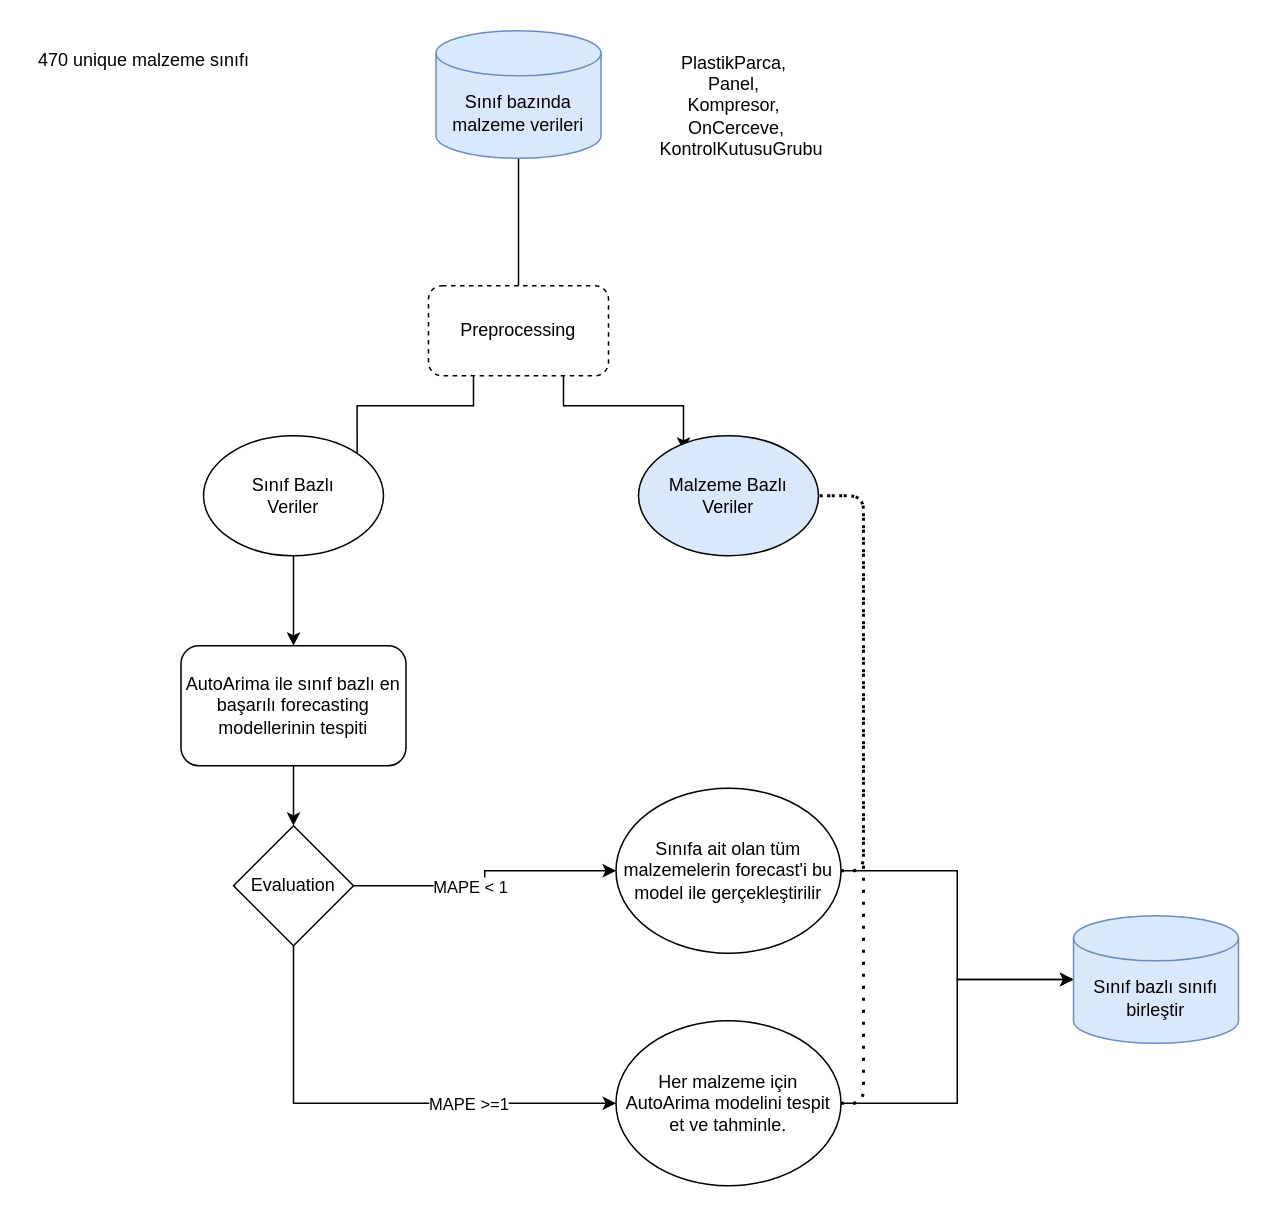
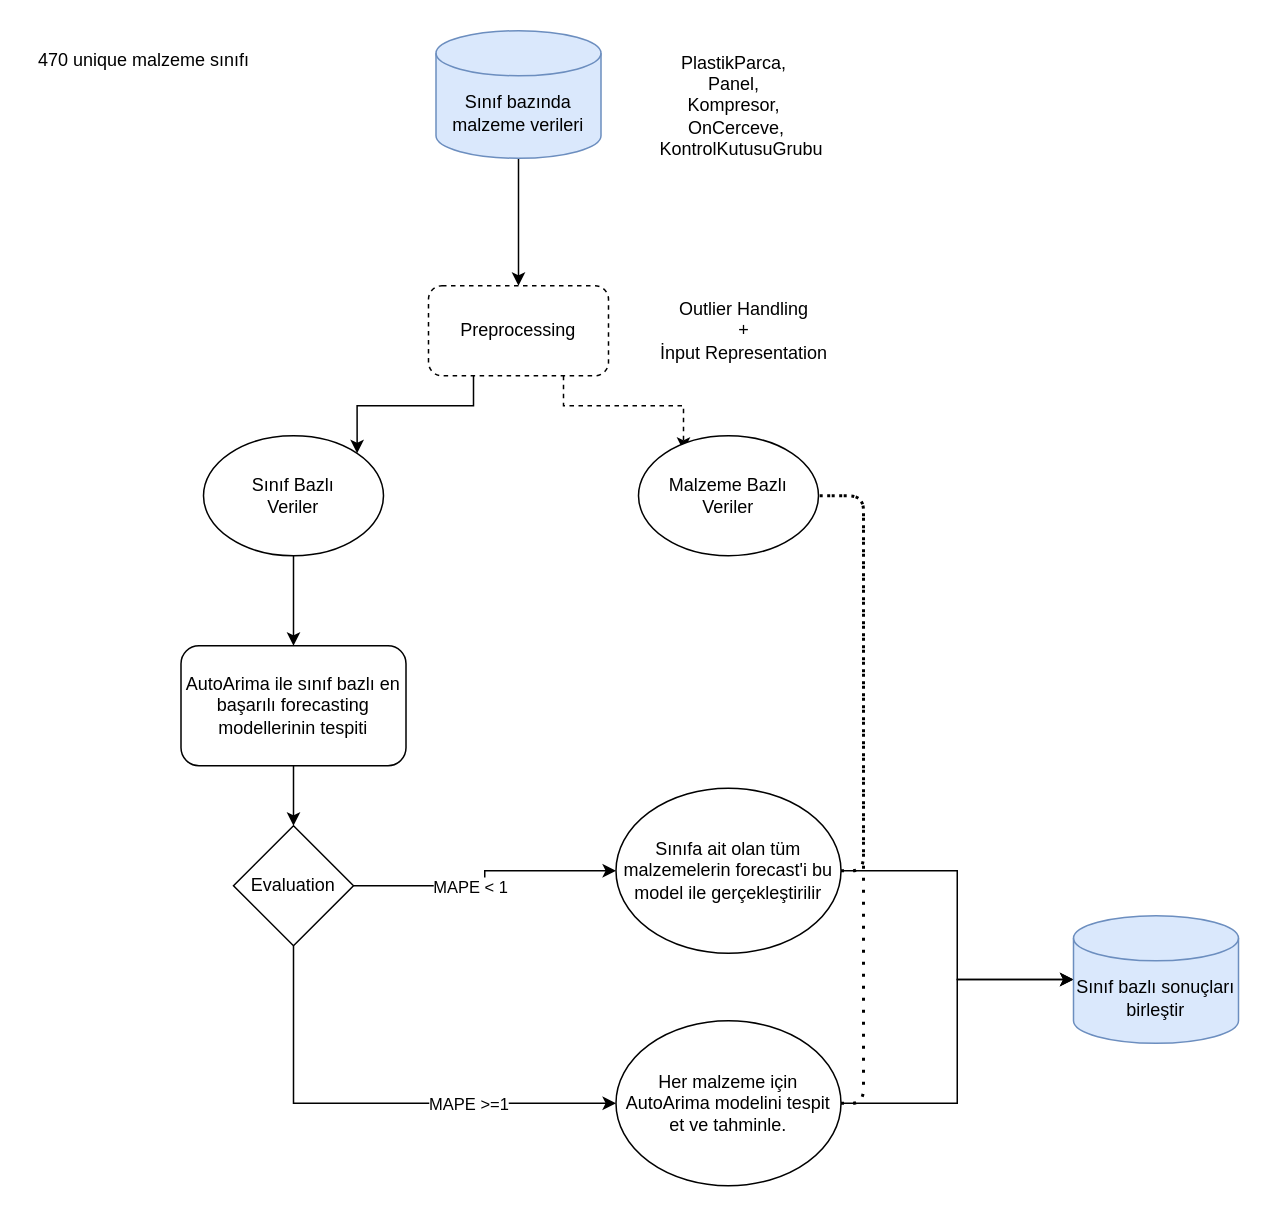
  <mxCell id="0" />
  <mxCell id="1" parent="0" />
- <mxCell id="2" style="edgeStyle=orthogonalEdgeStyle;rounded=0;orthogonalLoop=1;jettySize=auto;html=1;exitX=0.5;exitY=1;exitDx=0;exitDy=0;exitPerimeter=0;endArrow=none;" edge="1" parent="1" source="26" target="7"><mxGeometry relative="1" as="geometry"><mxPoint x="345" y="110" as="sourcePoint" /></mxGeometry></mxCell>
+ <mxCell id="2" style="edgeStyle=orthogonalEdgeStyle;rounded=0;orthogonalLoop=1;jettySize=auto;html=1;exitX=0.5;exitY=1;exitDx=0;exitDy=0;exitPerimeter=0;" edge="1" parent="1" source="26" target="7"><mxGeometry relative="1" as="geometry"><mxPoint x="345" y="110" as="sourcePoint" /></mxGeometry></mxCell>
  <mxCell id="3" value="470 unique malzeme sınıfı" style="text;html=1;align=center;verticalAlign=middle;resizable=0;points=[];autosize=1;strokeColor=none;" vertex="1" parent="1"><mxGeometry x="20" y="30" width="150" height="20" as="geometry" /></mxCell>
  <mxCell id="4" value="&lt;div&gt;PlastikParca,&amp;nbsp;&lt;/div&gt;&lt;div&gt;&lt;span style=&quot;font-size: 12px&quot;&gt;Panel,&amp;nbsp;&lt;/span&gt;&lt;/div&gt;&lt;div&gt;&lt;span style=&quot;font-size: 12px&quot;&gt;Kompresor,&amp;nbsp;&lt;/span&gt;&lt;/div&gt;&lt;div&gt;&lt;span style=&quot;font-size: 12px&quot;&gt;OnCerceve,&lt;/span&gt;&lt;/div&gt;&lt;div&gt;&amp;nbsp; KontrolKutusuGrubu&lt;/div&gt;" style="text;html=1;align=center;verticalAlign=middle;resizable=0;points=[];autosize=1;strokeColor=none;" vertex="1" parent="1"><mxGeometry x="425" y="35" width="130" height="70" as="geometry" /></mxCell>
- <mxCell id="5" style="edgeStyle=orthogonalEdgeStyle;rounded=0;orthogonalLoop=1;jettySize=auto;html=1;exitX=0.25;exitY=1;exitDx=0;exitDy=0;entryX=1;entryY=0;entryDx=0;entryDy=0;endArrow=none;" edge="1" parent="1" source="7" target="9"><mxGeometry relative="1" as="geometry" /></mxCell>
- <mxCell id="6" style="edgeStyle=orthogonalEdgeStyle;rounded=0;orthogonalLoop=1;jettySize=auto;html=1;exitX=0.75;exitY=1;exitDx=0;exitDy=0;entryX=0.25;entryY=0.125;entryDx=0;entryDy=0;entryPerimeter=0;" edge="1" parent="1" source="7" target="10"><mxGeometry relative="1" as="geometry" /></mxCell>
+ <mxCell id="5" style="edgeStyle=orthogonalEdgeStyle;rounded=0;orthogonalLoop=1;jettySize=auto;html=1;exitX=0.25;exitY=1;exitDx=0;exitDy=0;entryX=1;entryY=0;entryDx=0;entryDy=0;" edge="1" parent="1" source="7" target="9"><mxGeometry relative="1" as="geometry" /></mxCell>
+ <mxCell id="6" style="edgeStyle=orthogonalEdgeStyle;rounded=0;orthogonalLoop=1;jettySize=auto;html=1;exitX=0.75;exitY=1;exitDx=0;exitDy=0;entryX=0.25;entryY=0.125;entryDx=0;entryDy=0;entryPerimeter=0;dashed=1;" edge="1" parent="1" source="7" target="10"><mxGeometry relative="1" as="geometry" /></mxCell>
  <mxCell id="7" value="Preprocessing" style="rounded=1;whiteSpace=wrap;html=1;dashed=1;" vertex="1" parent="1"><mxGeometry x="285" y="190" width="120" height="60" as="geometry" /></mxCell>
  <mxCell id="8" style="edgeStyle=orthogonalEdgeStyle;rounded=0;orthogonalLoop=1;jettySize=auto;html=1;exitX=0.5;exitY=1;exitDx=0;exitDy=0;" edge="1" parent="1" source="9" target="13"><mxGeometry relative="1" as="geometry" /></mxCell>
  <mxCell id="9" value="Sınıf Bazlı &lt;br&gt;Veriler" style="ellipse;whiteSpace=wrap;html=1;" vertex="1" parent="1"><mxGeometry x="135" y="290" width="120" height="80" as="geometry" /></mxCell>
- <mxCell id="10" value="Malzeme Bazlı &lt;br&gt;Veriler" style="ellipse;whiteSpace=wrap;html=1;fillColor=#dae8fc;" vertex="1" parent="1"><mxGeometry x="425" y="290" width="120" height="80" as="geometry" /></mxCell>
+ <mxCell id="10" value="Malzeme Bazlı &lt;br&gt;Veriler" style="ellipse;whiteSpace=wrap;html=1;" vertex="1" parent="1"><mxGeometry x="425" y="290" width="120" height="80" as="geometry" /></mxCell>
+ <mxCell id="11" value="Outlier Handling &lt;br&gt;+ &lt;br&gt;İnput Representation" style="text;html=1;align=center;verticalAlign=middle;resizable=0;points=[];autosize=1;strokeColor=none;" vertex="1" parent="1"><mxGeometry x="435" y="200" width="120" height="40" as="geometry" /></mxCell>
  <mxCell id="12" style="edgeStyle=orthogonalEdgeStyle;rounded=0;orthogonalLoop=1;jettySize=auto;html=1;exitX=0.5;exitY=1;exitDx=0;exitDy=0;entryX=0.5;entryY=0;entryDx=0;entryDy=0;" edge="1" parent="1" source="13" target="19"><mxGeometry relative="1" as="geometry" /></mxCell>
  <mxCell id="13" value="AutoArima ile sınıf bazlı en başarılı forecasting modellerinin tespiti" style="rounded=1;whiteSpace=wrap;html=1;" vertex="1" parent="1"><mxGeometry x="120" y="430" width="150" height="80" as="geometry" /></mxCell>
  <mxCell id="14" style="edgeStyle=orthogonalEdgeStyle;rounded=0;orthogonalLoop=1;jettySize=auto;html=1;exitX=0.5;exitY=1;exitDx=0;exitDy=0;" edge="1" parent="1" source="13" target="13"><mxGeometry relative="1" as="geometry" /></mxCell>
  <mxCell id="15" style="edgeStyle=orthogonalEdgeStyle;rounded=0;orthogonalLoop=1;jettySize=auto;html=1;exitX=1;exitY=0.5;exitDx=0;exitDy=0;entryX=0;entryY=0.5;entryDx=0;entryDy=0;" edge="1" parent="1" source="19" target="21"><mxGeometry relative="1" as="geometry"><mxPoint x="375" y="580" as="targetPoint" /></mxGeometry></mxCell>
  <mxCell id="16" value="MAPE &amp;lt; 1" style="edgeLabel;html=1;align=center;verticalAlign=middle;resizable=0;points=[];" vertex="1" connectable="0" parent="15"><mxGeometry x="-0.171" relative="1" as="geometry"><mxPoint as="offset" /></mxGeometry></mxCell>
  <mxCell id="17" style="edgeStyle=orthogonalEdgeStyle;rounded=0;orthogonalLoop=1;jettySize=auto;html=1;exitX=0.5;exitY=1;exitDx=0;exitDy=0;entryX=0;entryY=0.5;entryDx=0;entryDy=0;" edge="1" parent="1" source="19" target="24"><mxGeometry relative="1" as="geometry"><mxPoint x="195" y="710" as="targetPoint" /></mxGeometry></mxCell>
  <mxCell id="18" value="MAPE &amp;gt;=1" style="edgeLabel;html=1;align=center;verticalAlign=middle;resizable=0;points=[];" vertex="1" connectable="0" parent="17"><mxGeometry x="-0.155" y="-4" relative="1" as="geometry"><mxPoint x="86" y="-4" as="offset" /></mxGeometry></mxCell>
  <mxCell id="19" value="Evaluation" style="rhombus;whiteSpace=wrap;html=1;" vertex="1" parent="1"><mxGeometry x="155" y="550" width="80" height="80" as="geometry" /></mxCell>
  <mxCell id="20" style="edgeStyle=orthogonalEdgeStyle;rounded=0;orthogonalLoop=1;jettySize=auto;html=1;exitX=1;exitY=0.5;exitDx=0;exitDy=0;entryX=0;entryY=0.5;entryDx=0;entryDy=0;entryPerimeter=0;" edge="1" parent="1" source="21" target="27"><mxGeometry relative="1" as="geometry" /></mxCell>
  <mxCell id="21" value="Sınıfa ait olan tüm malzemelerin forecast'i bu model ile gerçekleştirilir" style="ellipse;whiteSpace=wrap;html=1;" vertex="1" parent="1"><mxGeometry x="410" y="525" width="150" height="110" as="geometry" /></mxCell>
  <mxCell id="22" value="" style="endArrow=none;dashed=1;html=1;dashPattern=1 3;strokeWidth=2;entryX=1;entryY=0.5;entryDx=0;entryDy=0;exitX=1;exitY=0.5;exitDx=0;exitDy=0;" edge="1" parent="1" source="21" target="10"><mxGeometry width="50" height="50" relative="1" as="geometry"><mxPoint x="575" y="730" as="sourcePoint" /><mxPoint x="395" y="390" as="targetPoint" /><Array as="points"><mxPoint x="575" y="580" /><mxPoint x="575" y="330" /></Array></mxGeometry></mxCell>
  <mxCell id="23" style="edgeStyle=orthogonalEdgeStyle;rounded=0;orthogonalLoop=1;jettySize=auto;html=1;exitX=1;exitY=0.5;exitDx=0;exitDy=0;entryX=0;entryY=0.5;entryDx=0;entryDy=0;entryPerimeter=0;" edge="1" parent="1" source="24" target="27"><mxGeometry relative="1" as="geometry" /></mxCell>
  <mxCell id="24" value="Her malzeme için AutoArima modelini tespit et ve tahminle." style="ellipse;whiteSpace=wrap;html=1;" vertex="1" parent="1"><mxGeometry x="410" y="680" width="150" height="110" as="geometry" /></mxCell>
  <mxCell id="25" value="" style="endArrow=none;dashed=1;html=1;dashPattern=1 3;strokeWidth=2;entryX=1;entryY=0.5;entryDx=0;entryDy=0;exitX=1;exitY=0.5;exitDx=0;exitDy=0;" edge="1" parent="1" source="24"><mxGeometry width="50" height="50" relative="1" as="geometry"><mxPoint x="560" y="580" as="sourcePoint" /><mxPoint x="545" y="330" as="targetPoint" /><Array as="points"><mxPoint x="575" y="735" /><mxPoint x="575" y="330" /></Array></mxGeometry></mxCell>
  <mxCell id="26" value="&lt;span&gt;Sınıf bazında malzeme verileri&lt;/span&gt;" style="shape=cylinder3;whiteSpace=wrap;html=1;boundedLbl=1;backgroundOutline=1;size=15;fillColor=#dae8fc;strokeColor=#6c8ebf;" vertex="1" parent="1"><mxGeometry x="290" y="20" width="110" height="85" as="geometry" /></mxCell>
- <mxCell id="27" value="&lt;span&gt;Sınıf bazlı sınıfı birleştir&lt;/span&gt;" style="shape=cylinder3;whiteSpace=wrap;html=1;boundedLbl=1;backgroundOutline=1;size=15;fillColor=#dae8fc;strokeColor=#6c8ebf;" vertex="1" parent="1"><mxGeometry x="715" y="610" width="110" height="85" as="geometry" /></mxCell>
+ <mxCell id="27" value="&lt;span&gt;Sınıf bazlı sonuçları birleştir&lt;/span&gt;" style="shape=cylinder3;whiteSpace=wrap;html=1;boundedLbl=1;backgroundOutline=1;size=15;fillColor=#dae8fc;strokeColor=#6c8ebf;" vertex="1" parent="1"><mxGeometry x="715" y="610" width="110" height="85" as="geometry" /></mxCell>
